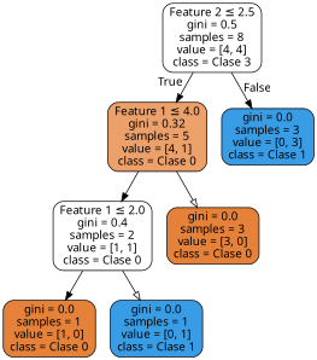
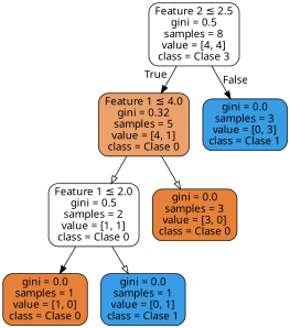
  digraph {
    fontname="Noto Sans"
    node [color=black fillcolor="#ffffff" fontname="Noto Sans" shape=box style="filled, rounded"]
    edge [arrowhead=normal fontname="Noto Sans"]
    n1 [label=<Feature 2 &le; 2.5<br/>gini = 0.5<br/>samples = 8<br/>value = [4, 4]<br/>class = Clase 3>]
    n2 [fillcolor="#eca06a" label=<Feature 1 &le; 4.0<br/>gini = 0.32<br/>samples = 5<br/>value = [4, 1]<br/>class = Clase 0>]
    n3 [fillcolor="#399de5" label=<gini = 0.0<br/>samples = 3<br/>value = [0, 3]<br/>class = Clase 1>]
-   n4 [label=<Feature 1 &le; 2.0<br/>gini = 0.4<br/>samples = 2<br/>value = [1, 1]<br/>class = Clase 0>]
+   n4 [label=<Feature 1 &le; 2.0<br/>gini = 0.5<br/>samples = 2<br/>value = [1, 1]<br/>class = Clase 0>]
    n5 [fillcolor="#e58139" label=<gini = 0.0<br/>samples = 3<br/>value = [3, 0]<br/>class = Clase 0>]
    n6 [fillcolor="#e58139" label=<gini = 0.0<br/>samples = 1<br/>value = [1, 0]<br/>class = Clase 0>]
    n7 [fillcolor="#399de5" label=<gini = 0.0<br/>samples = 1<br/>value = [0, 1]<br/>class = Clase 1>]
    n1 -> n2 [headlabel=True labelangle=45 labeldistance=2.5]
    n1 -> n3 [headlabel=False labelangle=-45 labeldistance=2.5]
-   n2 -> n4
+   n2 -> n4 [arrowhead=onormal]
    n2 -> n5 [arrowhead=onormal]
    n4 -> n6
    n4 -> n7 [arrowhead=onormal]
  }
